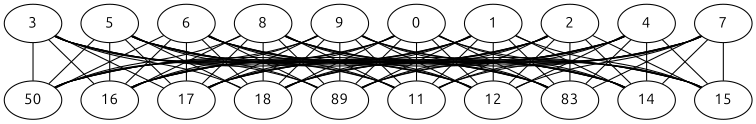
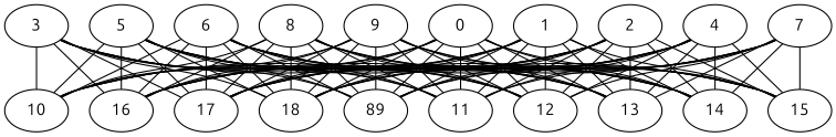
  strict graph {
    fontname=Ubuntu
    node [bipartite=1 fontname=Ubuntu]
    edge [fontname=Ubuntu]
-   10 [label=50]
+   10
    0 [bipartite=0]
    11
    12
-   13 [label=83]
+   13
    14
    15
    16
    17
    18
    n11 [label=89]
    1 [bipartite=0]
    2 [bipartite=0]
    3 [bipartite=0]
    4 [bipartite=0]
    5 [bipartite=0]
    6 [bipartite=0]
    7 [bipartite=0]
    8 [bipartite=0]
    9 [bipartite=0]
    0 -- 10
    0 -- 11
    0 -- 12
    0 -- 13
    0 -- 14
    0 -- 15
    0 -- 16
    0 -- 17
    0 -- 18
    0 -- n11
    1 -- 10
    1 -- 11
    1 -- 12
    1 -- 13
    1 -- 14
    1 -- 15
    1 -- 16
    1 -- 17
    1 -- 18
    1 -- n11
    2 -- 10
    2 -- 11
    2 -- 12
    2 -- 13
    2 -- 14
    2 -- 15
    2 -- 16
    2 -- 17
    2 -- 18
    2 -- n11
    3 -- 10
    3 -- 11
    3 -- 12
    3 -- 13
    3 -- 14
    3 -- 16
    3 -- 17
    3 -- 18
    3 -- n11
    4 -- 10
    4 -- 11
    4 -- 12
    4 -- 13
    4 -- 14
    4 -- 15
    4 -- 16
    4 -- 17
    4 -- 18
    4 -- n11
    5 -- 10
    5 -- 11
    5 -- 12
    5 -- 13
    5 -- 14
    5 -- 15
    5 -- 16
    5 -- 17
    5 -- 18
    5 -- n11
    6 -- 10
    6 -- 11
    6 -- 12
    6 -- 13
    6 -- 14
    6 -- 15
    6 -- 16
    6 -- 17
    6 -- 18
    6 -- n11
    7 -- 11
    7 -- 12
    7 -- 13
    7 -- 14
    7 -- 15
    7 -- 16
    7 -- 17
    7 -- 18
    7 -- n11
    8 -- 10
    8 -- 11
    8 -- 12
    8 -- 13
    8 -- 14
    8 -- 15
    8 -- 16
    8 -- 17
    8 -- 18
    8 -- n11
    9 -- 10
    9 -- 11
    9 -- 12
    9 -- 13
    9 -- 14
    9 -- 15
    9 -- 16
    9 -- 17
    9 -- 18
    9 -- n11
  }
